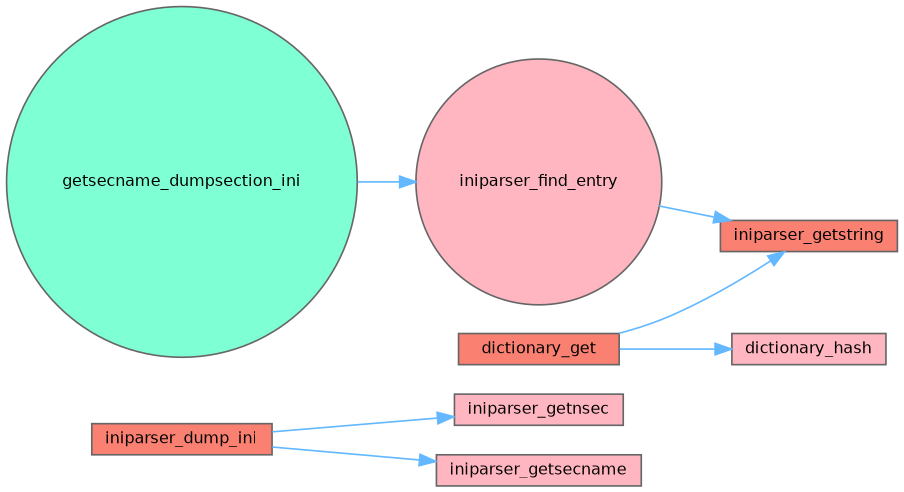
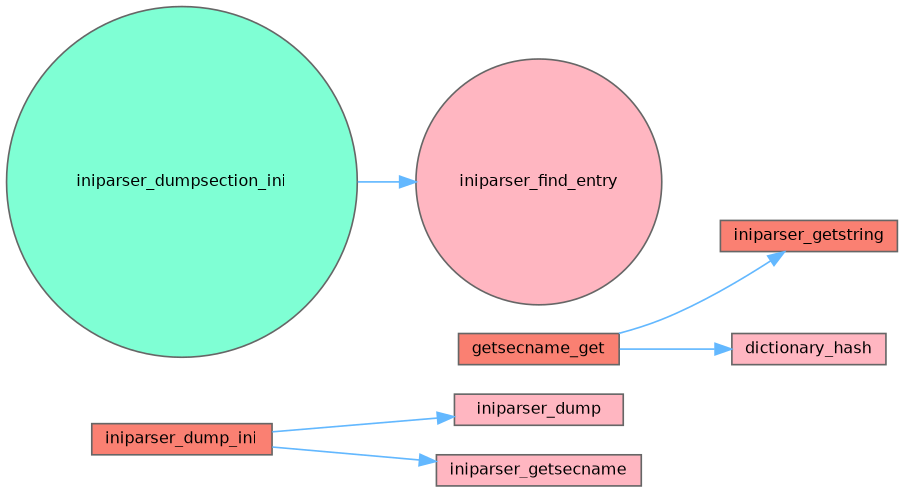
  digraph {
    rankdir=LR
    node [color=grey40 fillcolor=lightpink fontname=Helvetica fontsize=10 shape=box style=filled]
    edge [color=steelblue1 fontname=Helvetica fontsize=10 labelfontname=Helvetica labelfontsize=10 style=solid]
    n1 [color=gray40 fillcolor=salmon fontcolor=black height=0.2 label=iniparser_dump_ini width=0.4]
-   n2 [height=0.2 label=iniparser_getnsec width=0.4]
+   n2 [height=0.2 label=iniparser_dump width=0.4]
    n3 [height=0.2 label=iniparser_getsecname width=0.4]
-   n4 [fillcolor=aquamarine height=0.2 label=getsecname_dumpsection_ini shape=circle width=0.4]
+   n4 [fillcolor=aquamarine height=0.2 label=iniparser_dumpsection_ini shape=circle width=0.4]
    n5 [height=0.2 label=iniparser_find_entry shape=circle width=0.4]
    n6 [fillcolor=salmon height=0.2 label=iniparser_getstring width=0.4]
-   n7 [fillcolor=salmon height=0.2 label=dictionary_get width=0.4]
+   n7 [fillcolor=salmon height=0.2 label=getsecname_get width=0.4]
    n8 [height=0.2 label=dictionary_hash width=0.4]
    n1 -> n2
    n1 -> n3
    n4 -> n5
-   n5 -> n6
    n7 -> n6
    n7 -> n8
  }
